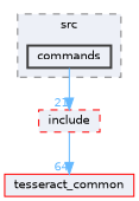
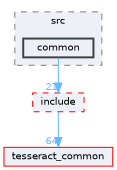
  digraph {
    compound=true
    node [color=red fillcolor="#edf0f7" fontname=Helvetica fontsize=10 shape=box]
    edge [color=steelblue1 fontcolor=steelblue1 fontname=Helvetica fontsize=10 labeldistance=1.5 labelfontname=Helvetica labelfontsize=10]
-   n1 [color=grey25 height=0.2 label=commands style="filled,bold" width=0.4]
+   n1 [color=grey25 height=0.2 label=common style="filled,bold" width=0.4]
    n2 [height=0.2 label=include style="filled,dashed" width=0.4]
    n3 [height=0.2 label=tesseract_common style=filled width=0.4]
    subgraph cluster_1 {
      bgcolor="#edf0f7"
      fontname=Helvetica
      fontsize=10
      label=src
      pencolor=grey50
      style="filled,dashed"
      n1
    }
    n1 -> n2 [headlabel=21]
    n2 -> n3 [headlabel=64]
  }
